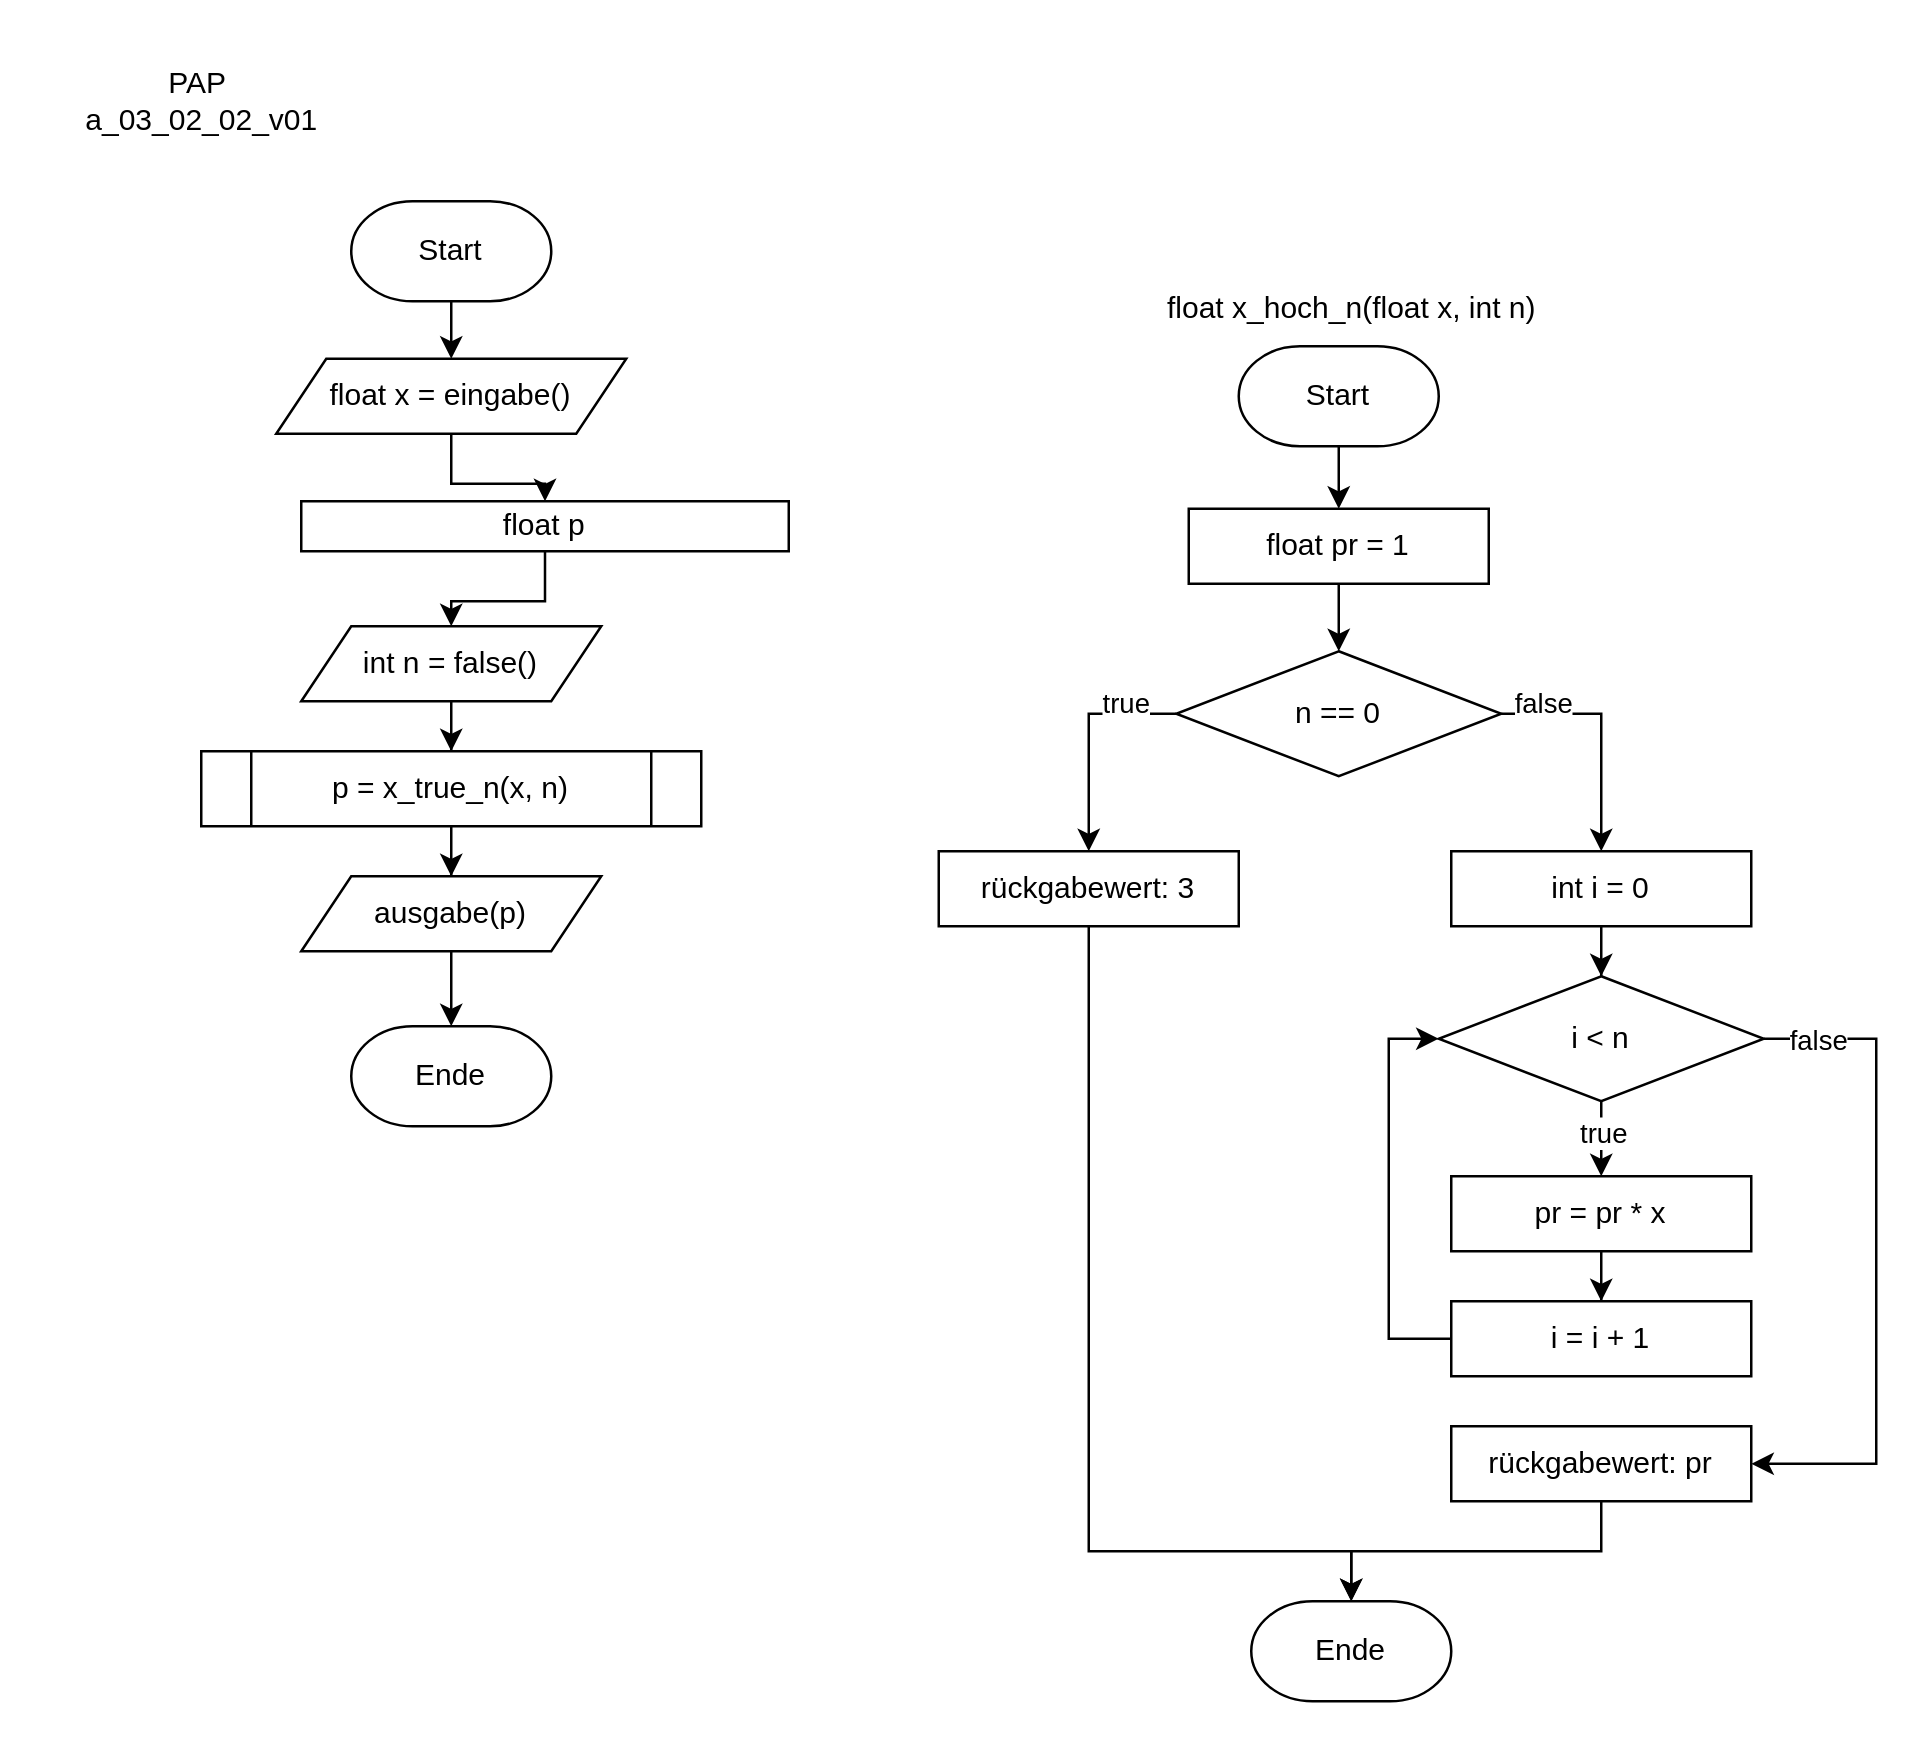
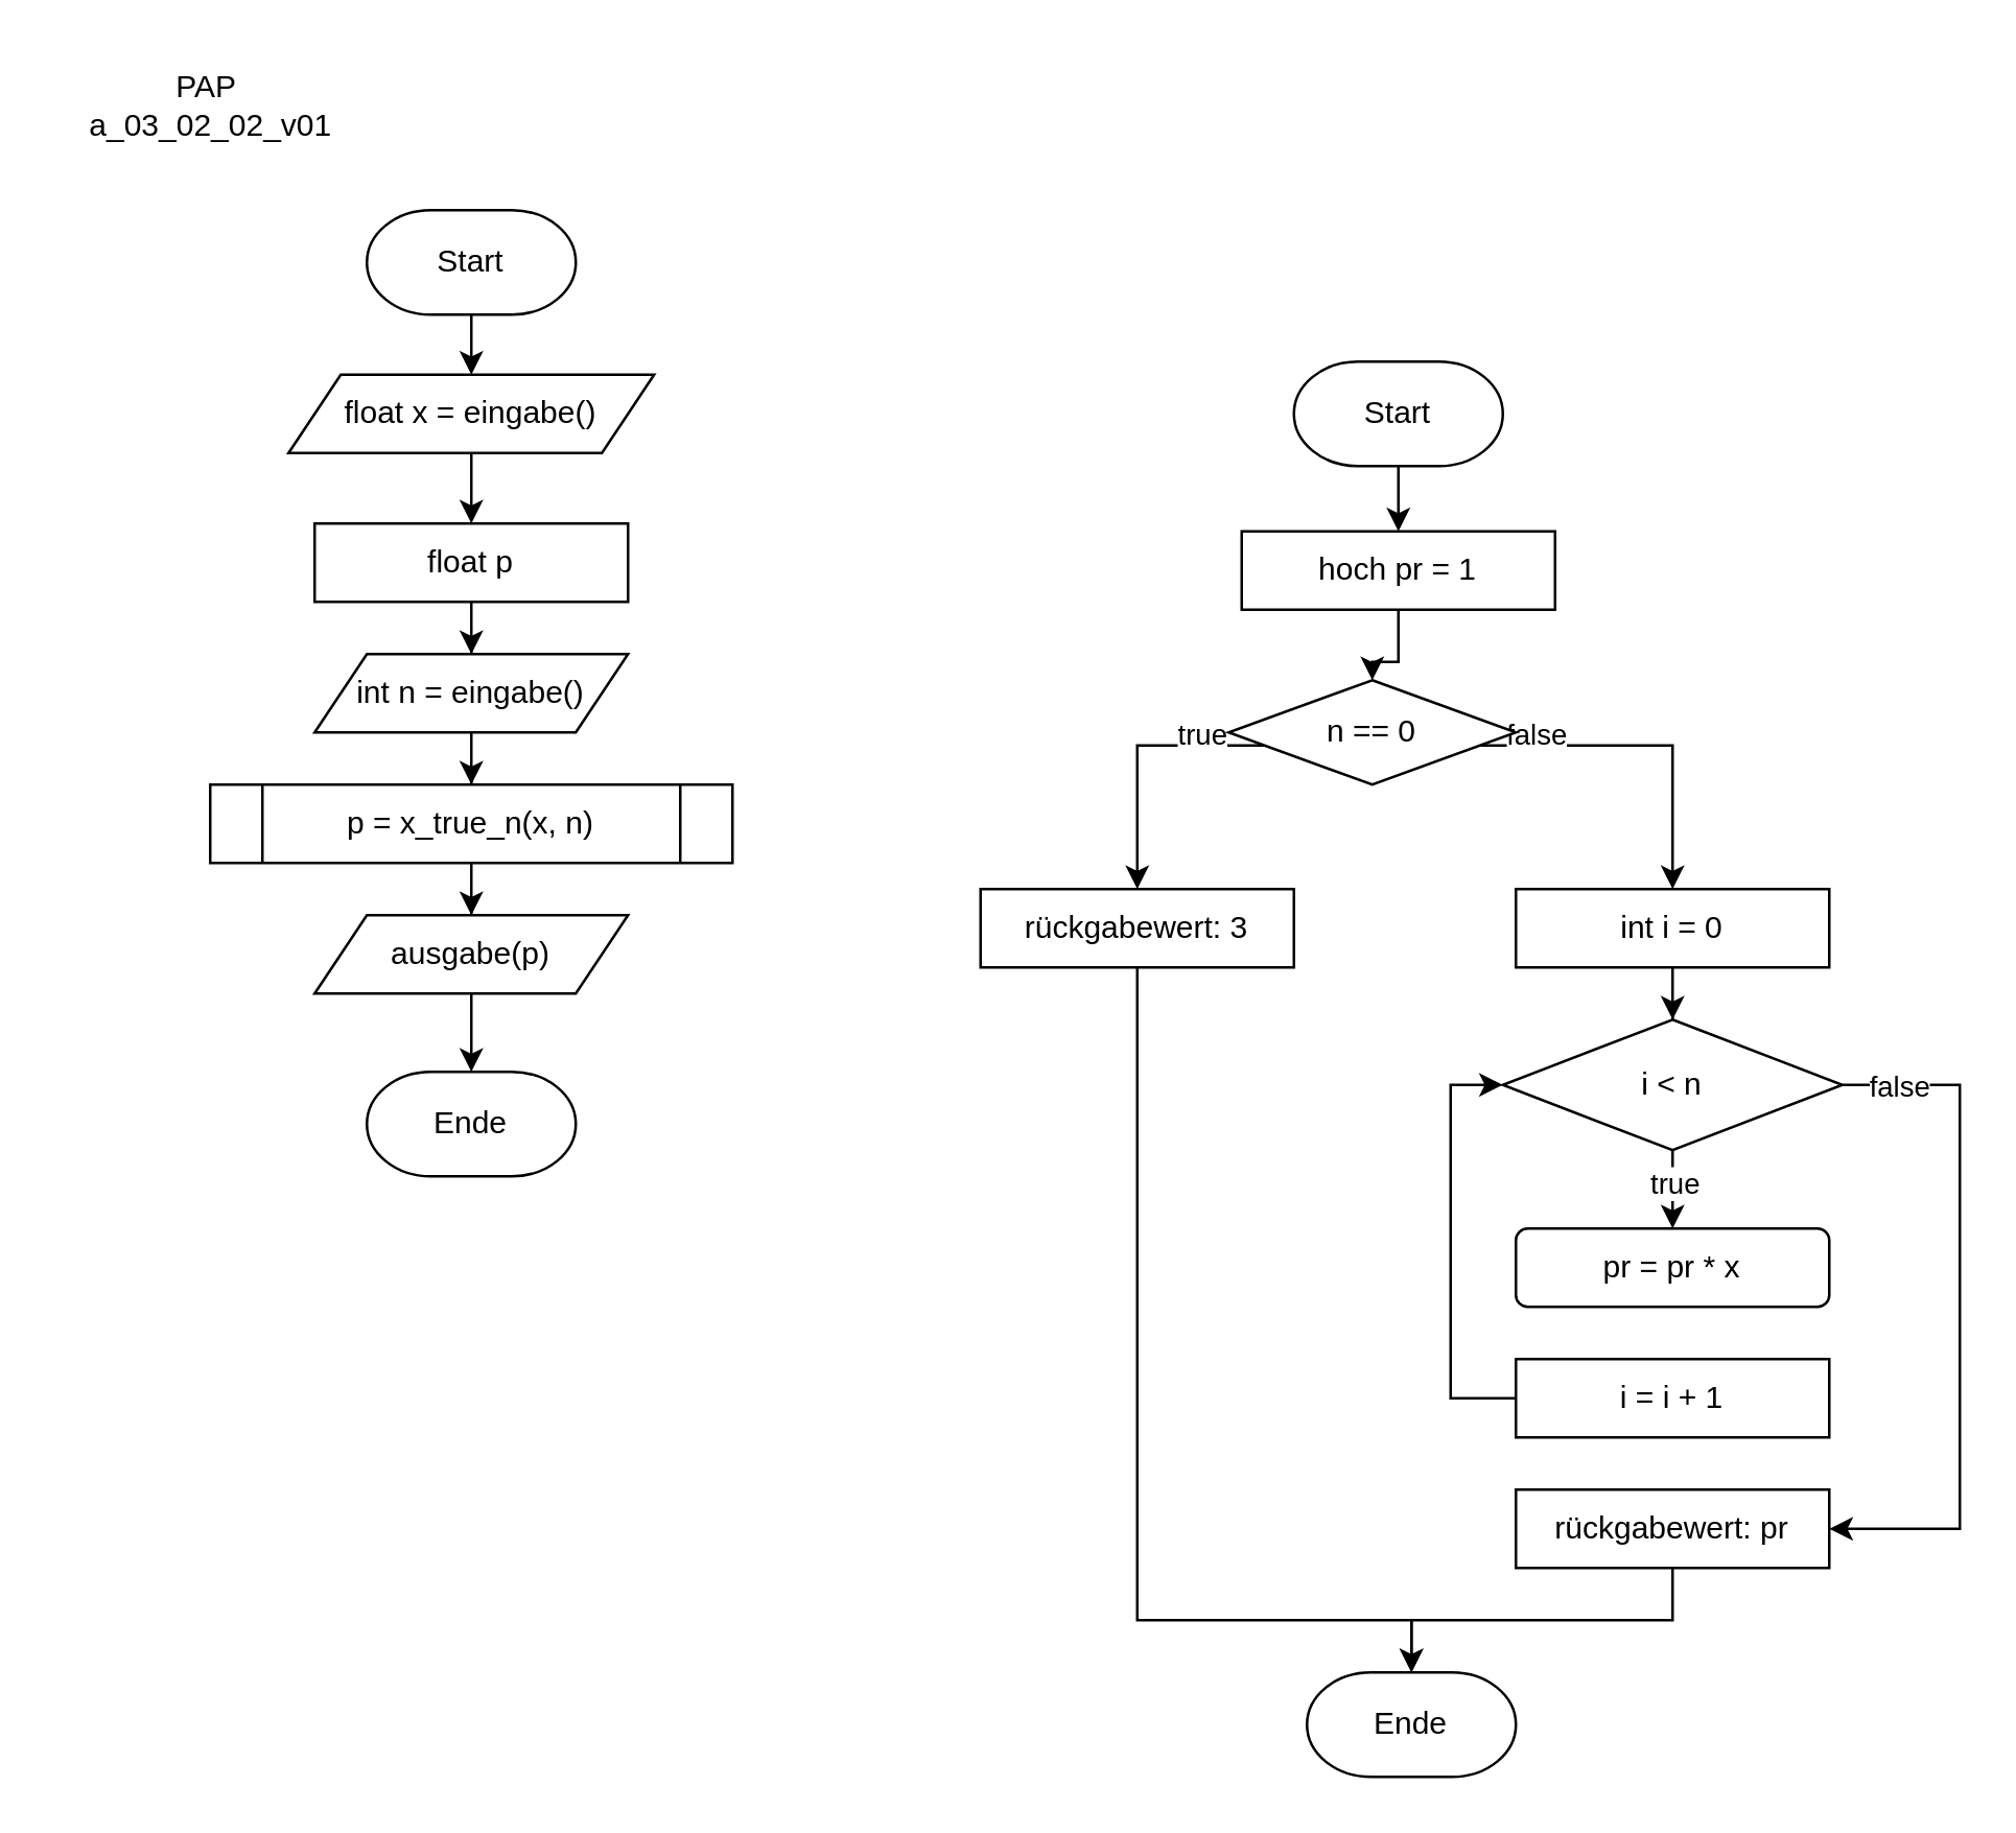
  <mxCell id="0" />
  <mxCell id="1" parent="0" />
  <mxCell id="2" value="PAP&amp;nbsp;&lt;br&gt;a_03_02_02_v01" style="text;html=1;align=center;verticalAlign=middle;resizable=0;points=[];autosize=1;strokeColor=none;fillColor=none;" vertex="1" parent="1"><mxGeometry y="20" width="120" height="40" as="geometry" x="20" /></mxCell>
  <mxCell id="3" style="edgeStyle=orthogonalEdgeStyle;rounded=0;orthogonalLoop=1;jettySize=auto;html=1;entryX=0.5;entryY=0;entryDx=0;entryDy=0;" edge="1" parent="1" source="4" target="7"><mxGeometry relative="1" as="geometry" /></mxCell>
  <mxCell id="4" value="Start" style="strokeWidth=1;html=1;shape=mxgraph.flowchart.terminator;whiteSpace=wrap;" vertex="1" parent="1"><mxGeometry x="140" y="80" width="80" height="40" as="geometry" /></mxCell>
  <mxCell id="5" value="Ende" style="strokeWidth=1;html=1;shape=mxgraph.flowchart.terminator;whiteSpace=wrap;" vertex="1" parent="1"><mxGeometry x="140" y="410" width="80" height="40" as="geometry" /></mxCell>
  <mxCell id="6" style="edgeStyle=orthogonalEdgeStyle;rounded=0;orthogonalLoop=1;jettySize=auto;html=1;entryX=0.5;entryY=0;entryDx=0;entryDy=0;" edge="1" parent="1" source="7" target="35"><mxGeometry relative="1" as="geometry" /></mxCell>
  <mxCell id="7" value="float x = eingabe()" style="shape=parallelogram;perimeter=parallelogramPerimeter;whiteSpace=wrap;html=1;fixedSize=1;" vertex="1" parent="1"><mxGeometry x="110" y="143" width="140" height="30" as="geometry" /></mxCell>
  <mxCell id="8" style="edgeStyle=orthogonalEdgeStyle;rounded=0;orthogonalLoop=1;jettySize=auto;html=1;entryX=0.5;entryY=0;entryDx=0;entryDy=0;" edge="1" parent="1" source="9" target="11"><mxGeometry relative="1" as="geometry" /></mxCell>
- <mxCell id="9" value="int n = false()" style="shape=parallelogram;perimeter=parallelogramPerimeter;whiteSpace=wrap;html=1;fixedSize=1;" vertex="1" parent="1"><mxGeometry x="120" y="250" width="120" height="30" as="geometry" /></mxCell>
+ <mxCell id="9" value="int n = eingabe()" style="shape=parallelogram;perimeter=parallelogramPerimeter;whiteSpace=wrap;html=1;fixedSize=1;" vertex="1" parent="1"><mxGeometry x="120" y="250" width="120" height="30" as="geometry" /></mxCell>
  <mxCell id="10" style="edgeStyle=orthogonalEdgeStyle;rounded=0;orthogonalLoop=1;jettySize=auto;html=1;entryX=0.5;entryY=0;entryDx=0;entryDy=0;" edge="1" parent="1" source="11" target="36"><mxGeometry relative="1" as="geometry" /></mxCell>
  <mxCell id="11" value="p = x_true_n(x, n)" style="shape=process;whiteSpace=wrap;html=1;backgroundOutline=1;" vertex="1" parent="1"><mxGeometry x="80" y="300" width="200" height="30" as="geometry" /></mxCell>
  <mxCell id="12" style="edgeStyle=orthogonalEdgeStyle;rounded=0;orthogonalLoop=1;jettySize=auto;html=1;entryX=0.5;entryY=0;entryDx=0;entryDy=0;" edge="1" parent="1" source="13" target="31"><mxGeometry relative="1" as="geometry" /></mxCell>
  <mxCell id="13" value="Start" style="strokeWidth=1;html=1;shape=mxgraph.flowchart.terminator;whiteSpace=wrap;" vertex="1" parent="1"><mxGeometry x="495" y="138" width="80" height="40" as="geometry" /></mxCell>
  <mxCell id="14" value="Ende" style="strokeWidth=1;html=1;shape=mxgraph.flowchart.terminator;whiteSpace=wrap;" vertex="1" parent="1"><mxGeometry x="500" y="640" width="80" height="40" as="geometry" /></mxCell>
- <mxCell id="15" value="float x_hoch_n(float x, int n)" style="text;html=1;align=center;verticalAlign=middle;resizable=0;points=[];autosize=1;strokeColor=none;fillColor=none;" vertex="1" parent="1"><mxGeometry x="455" y="108" width="170" height="30" as="geometry" /></mxCell>
  <mxCell id="16" style="edgeStyle=orthogonalEdgeStyle;rounded=0;orthogonalLoop=1;jettySize=auto;html=1;entryX=0.5;entryY=0;entryDx=0;entryDy=0;" edge="1" parent="1" source="18" target="29"><mxGeometry relative="1" as="geometry" /></mxCell>
  <mxCell id="17" value="true" style="edgeLabel;html=1;align=center;verticalAlign=middle;resizable=0;points=[];" vertex="1" connectable="0" parent="16"><mxGeometry x="0.273" relative="1" as="geometry"><mxPoint as="offset" /></mxGeometry></mxCell>
  <mxCell id="18" value="i &amp;lt; n" style="rhombus;whiteSpace=wrap;html=1;" vertex="1" parent="1"><mxGeometry x="575" y="390" width="130" height="50" as="geometry" /></mxCell>
  <mxCell id="19" style="edgeStyle=orthogonalEdgeStyle;rounded=0;orthogonalLoop=1;jettySize=auto;html=1;entryX=0.5;entryY=0;entryDx=0;entryDy=0;" edge="1" parent="1" source="22" target="18"><mxGeometry relative="1" as="geometry" /></mxCell>
  <mxCell id="20" style="edgeStyle=orthogonalEdgeStyle;rounded=0;orthogonalLoop=1;jettySize=auto;html=1;exitX=1;exitY=0.5;exitDx=0;exitDy=0;" edge="1" parent="1" source="18" target="40"><mxGeometry relative="1" as="geometry"><Array as="points"><mxPoint x="750" y="415" /><mxPoint x="750" y="585" /></Array></mxGeometry></mxCell>
  <mxCell id="21" value="false" style="edgeLabel;html=1;align=center;verticalAlign=middle;resizable=0;points=[];" vertex="1" connectable="0" parent="20"><mxGeometry x="-0.843" relative="1" as="geometry"><mxPoint as="offset" /></mxGeometry></mxCell>
  <mxCell id="22" value="int i = 0" style="rounded=0;whiteSpace=wrap;html=1;" vertex="1" parent="1"><mxGeometry x="580" y="340" width="120" height="30" as="geometry" /></mxCell>
  <mxCell id="23" style="edgeStyle=orthogonalEdgeStyle;rounded=0;orthogonalLoop=1;jettySize=auto;html=1;entryX=0.5;entryY=0;entryDx=0;entryDy=0;" edge="1" parent="1" source="27"><mxGeometry relative="1" as="geometry"><mxPoint x="435" y="340" as="targetPoint" /><Array as="points"><mxPoint x="435" y="285" /></Array></mxGeometry></mxCell>
  <mxCell id="24" value="true" style="edgeLabel;html=1;align=center;verticalAlign=middle;resizable=0;points=[];" vertex="1" connectable="0" parent="23"><mxGeometry x="-0.537" y="1" relative="1" as="geometry"><mxPoint y="-6" as="offset" /></mxGeometry></mxCell>
  <mxCell id="25" style="edgeStyle=orthogonalEdgeStyle;rounded=0;orthogonalLoop=1;jettySize=auto;html=1;entryX=0.5;entryY=0;entryDx=0;entryDy=0;" edge="1" parent="1" source="27" target="22"><mxGeometry relative="1" as="geometry"><Array as="points"><mxPoint x="640" y="285" /></Array></mxGeometry></mxCell>
  <mxCell id="26" value="false" style="edgeLabel;html=1;align=center;verticalAlign=middle;resizable=0;points=[];" vertex="1" connectable="0" parent="25"><mxGeometry x="-0.667" relative="1" as="geometry"><mxPoint y="-5" as="offset" /></mxGeometry></mxCell>
- <mxCell id="27" value="n == 0" style="rhombus;whiteSpace=wrap;html=1;" vertex="1" parent="1"><mxGeometry x="470" y="260" width="130" height="50" as="geometry" /></mxCell>
- <mxCell id="28" style="edgeStyle=orthogonalEdgeStyle;rounded=0;orthogonalLoop=1;jettySize=auto;html=1;entryX=0.5;entryY=0;entryDx=0;entryDy=0;" edge="1" parent="1" source="29" target="33"><mxGeometry relative="1" as="geometry" /></mxCell>
- <mxCell id="29" value="pr = pr * x" style="rounded=0;whiteSpace=wrap;html=1;" vertex="1" parent="1"><mxGeometry x="580" y="470" width="120" height="30" as="geometry" /></mxCell>
+ <mxCell id="27" value="n == 0" style="rhombus;whiteSpace=wrap;html=1;" vertex="1" parent="1"><mxGeometry x="470" y="260" width="110" height="40" as="geometry" /></mxCell>
+ <mxCell id="29" value="pr = pr * x" style="whiteSpace=wrap;html=1;rounded=1;" vertex="1" parent="1"><mxGeometry x="580" y="470" width="120" height="30" as="geometry" /></mxCell>
  <mxCell id="30" style="edgeStyle=orthogonalEdgeStyle;rounded=0;orthogonalLoop=1;jettySize=auto;html=1;entryX=0.5;entryY=0;entryDx=0;entryDy=0;" edge="1" parent="1" source="31" target="27"><mxGeometry relative="1" as="geometry" /></mxCell>
- <mxCell id="31" value="float pr = 1" style="rounded=0;whiteSpace=wrap;html=1;" vertex="1" parent="1"><mxGeometry x="475" y="203" width="120" height="30" as="geometry" /></mxCell>
+ <mxCell id="31" value="hoch pr = 1" style="rounded=0;whiteSpace=wrap;html=1;" vertex="1" parent="1"><mxGeometry x="475" y="203" width="120" height="30" as="geometry" /></mxCell>
  <mxCell id="32" style="edgeStyle=orthogonalEdgeStyle;rounded=0;orthogonalLoop=1;jettySize=auto;html=1;entryX=0;entryY=0.5;entryDx=0;entryDy=0;" edge="1" parent="1" source="33" target="18"><mxGeometry relative="1" as="geometry"><Array as="points"><mxPoint x="555" y="535" /><mxPoint x="555" y="415" /></Array></mxGeometry></mxCell>
  <mxCell id="33" value="i = i + 1" style="rounded=0;whiteSpace=wrap;html=1;" vertex="1" parent="1"><mxGeometry x="580" y="520" width="120" height="30" as="geometry" /></mxCell>
  <mxCell id="34" style="edgeStyle=orthogonalEdgeStyle;rounded=0;orthogonalLoop=1;jettySize=auto;html=1;entryX=0.5;entryY=0;entryDx=0;entryDy=0;" edge="1" parent="1" source="35" target="9"><mxGeometry relative="1" as="geometry" /></mxCell>
- <mxCell id="35" value="float p" style="rounded=0;whiteSpace=wrap;html=1;" vertex="1" parent="1"><mxGeometry x="120" y="200" width="195" height="20" as="geometry" /></mxCell>
+ <mxCell id="35" value="float p" style="rounded=0;whiteSpace=wrap;html=1;" vertex="1" parent="1"><mxGeometry x="120" y="200" width="120" height="30" as="geometry" /></mxCell>
  <mxCell id="36" value="ausgabe(p)" style="shape=parallelogram;perimeter=parallelogramPerimeter;whiteSpace=wrap;html=1;fixedSize=1;" vertex="1" parent="1"><mxGeometry x="120" y="350" width="120" height="30" as="geometry" /></mxCell>
  <mxCell id="37" style="edgeStyle=orthogonalEdgeStyle;rounded=0;orthogonalLoop=1;jettySize=auto;html=1;entryX=0.5;entryY=0;entryDx=0;entryDy=0;entryPerimeter=0;" edge="1" parent="1" source="36" target="5"><mxGeometry relative="1" as="geometry" /></mxCell>
  <mxCell id="38" style="edgeStyle=orthogonalEdgeStyle;rounded=0;orthogonalLoop=1;jettySize=auto;html=1;" edge="1" parent="1" source="39"><mxGeometry relative="1" as="geometry"><mxPoint x="540" y="640" as="targetPoint" /><Array as="points"><mxPoint x="435" y="620" /><mxPoint x="540" y="620" /></Array></mxGeometry></mxCell>
  <mxCell id="39" value="rückgabewert: 3" style="rounded=0;whiteSpace=wrap;html=1;" vertex="1" parent="1"><mxGeometry x="375" y="340" width="120" height="30" as="geometry" /></mxCell>
  <mxCell id="40" value="rückgabewert: pr" style="rounded=0;whiteSpace=wrap;html=1;" vertex="1" parent="1"><mxGeometry x="580" y="570" width="120" height="30" as="geometry" /></mxCell>
  <mxCell id="41" style="edgeStyle=orthogonalEdgeStyle;rounded=0;orthogonalLoop=1;jettySize=auto;html=1;entryX=0.5;entryY=0;entryDx=0;entryDy=0;entryPerimeter=0;" edge="1" parent="1" source="40" target="14"><mxGeometry relative="1" as="geometry" /></mxCell>
